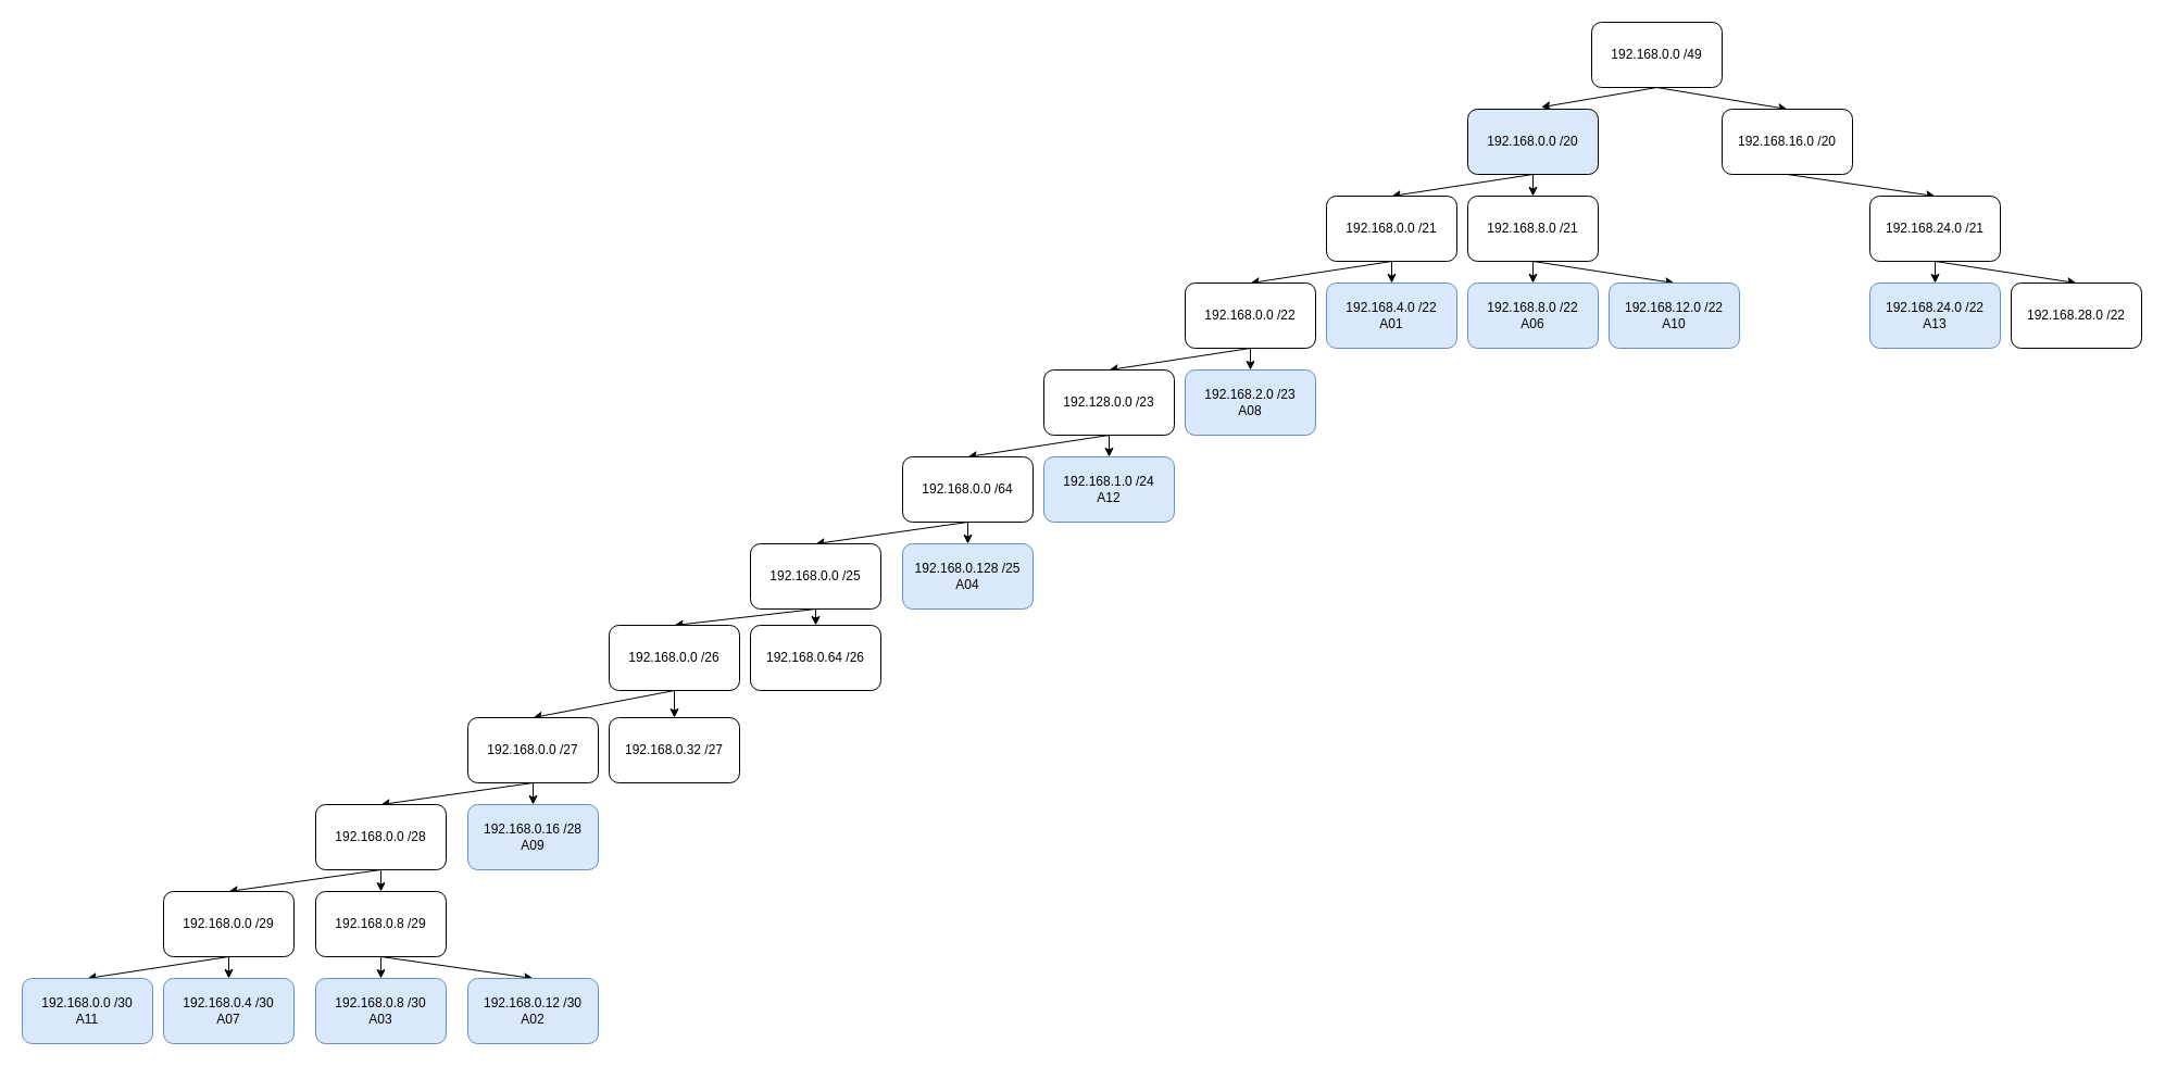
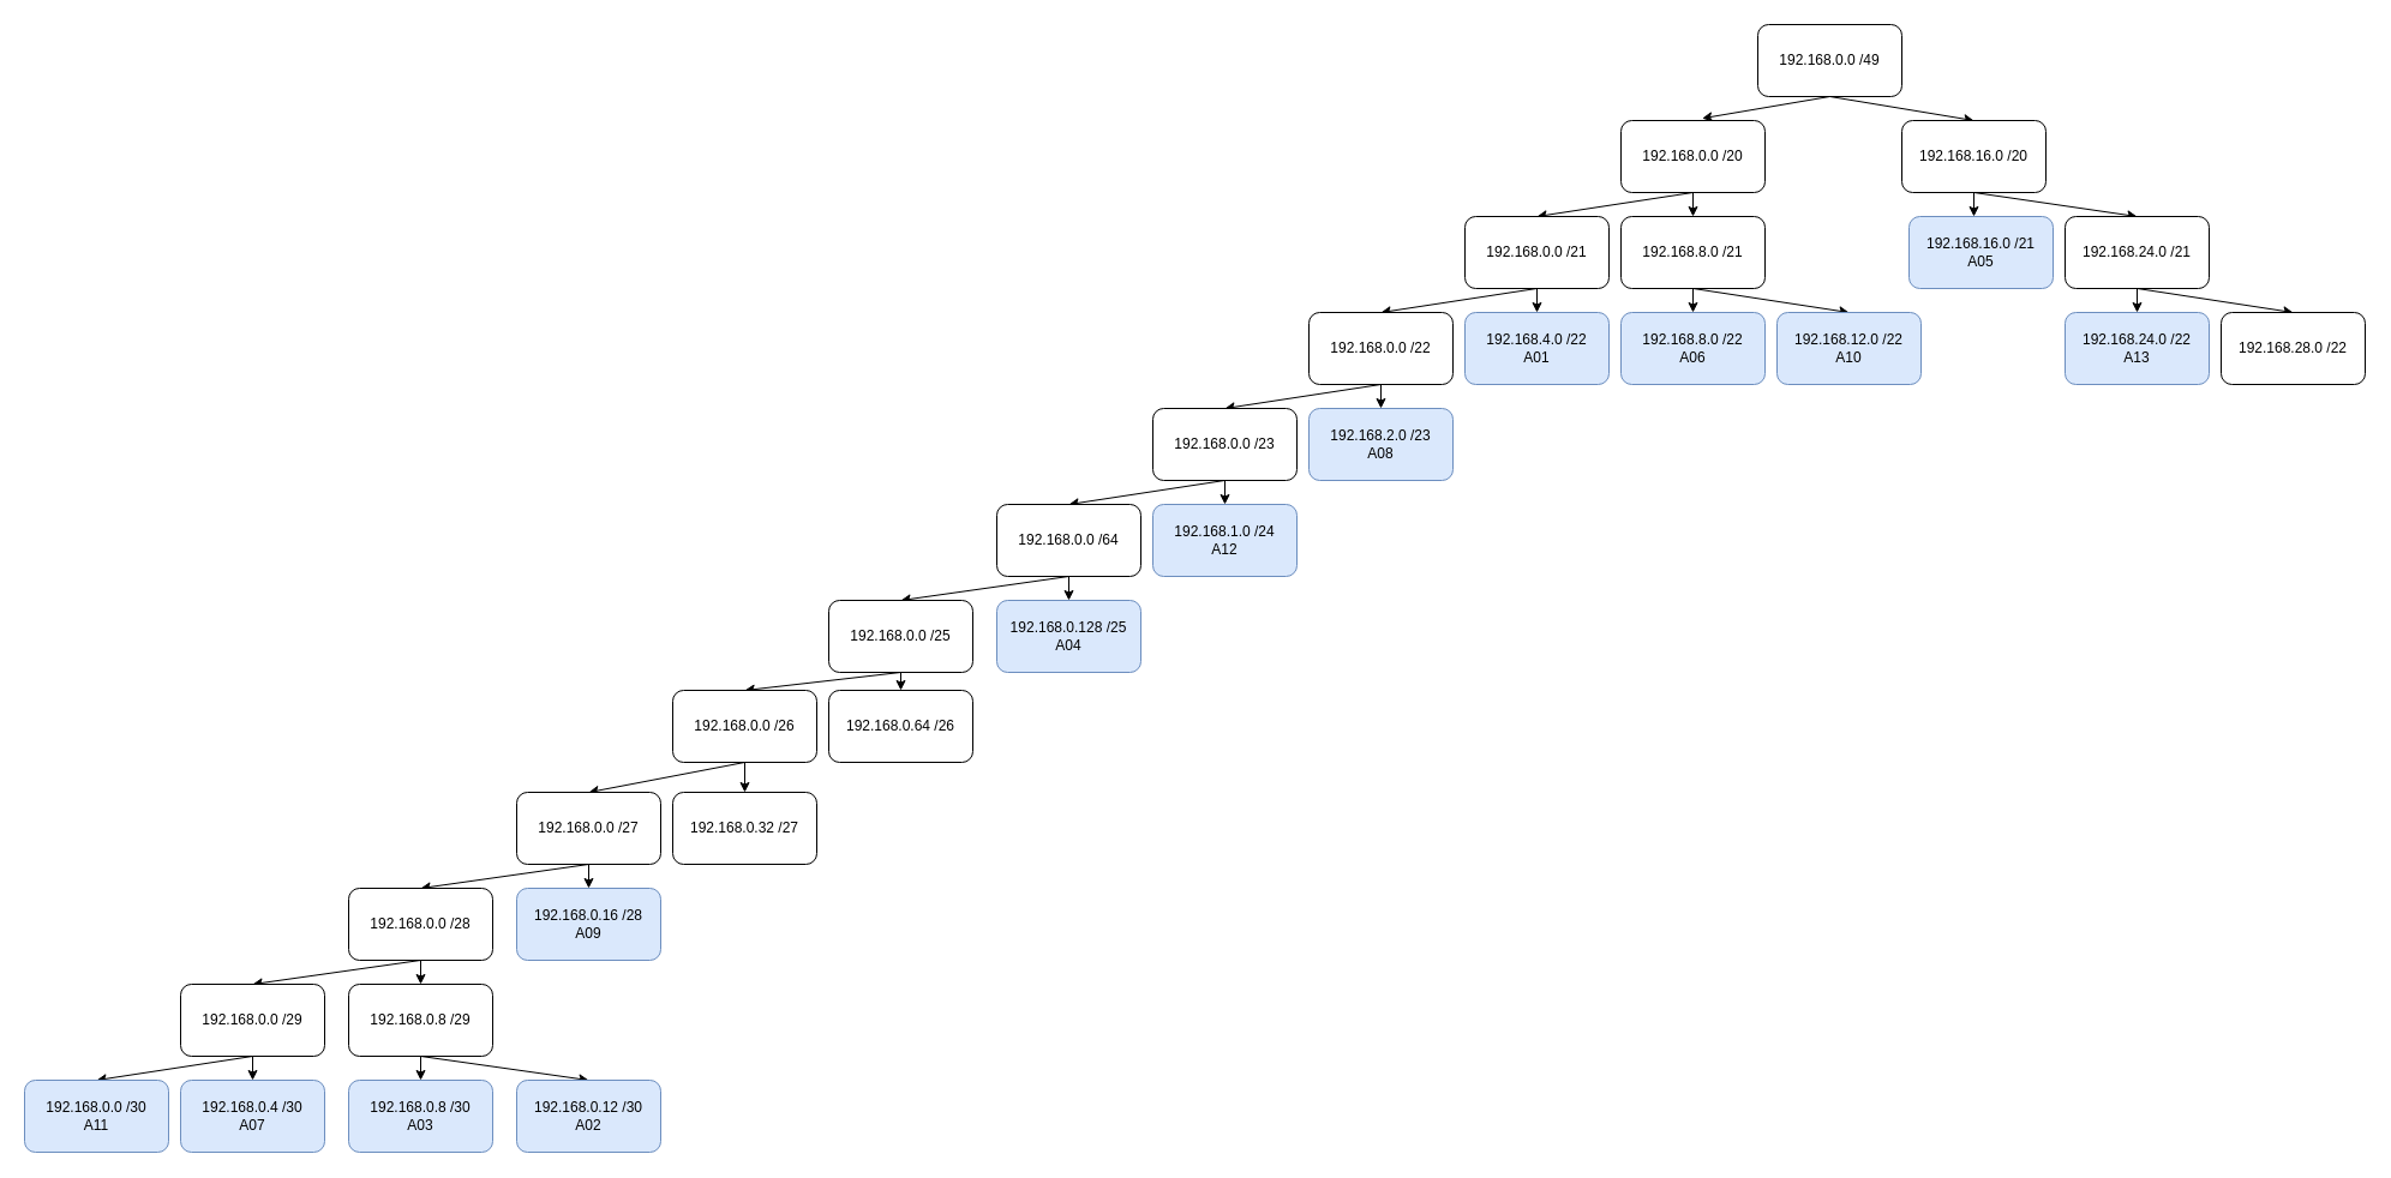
  <mxCell id="0" />
  <mxCell id="1" parent="0" />
  <mxCell id="2" style="rounded=0;orthogonalLoop=1;jettySize=auto;html=1;exitX=0.5;exitY=1;exitDx=0;exitDy=0;entryX=0.563;entryY=-0.03;entryDx=0;entryDy=0;entryPerimeter=0;" parent="1" source="4" target="7" edge="1"><mxGeometry relative="1" as="geometry" /></mxCell>
  <mxCell id="3" style="edgeStyle=none;rounded=0;orthogonalLoop=1;jettySize=auto;html=1;exitX=0.5;exitY=1;exitDx=0;exitDy=0;entryX=0.5;entryY=0;entryDx=0;entryDy=0;strokeColor=#000000;" parent="1" source="4" target="10" edge="1"><mxGeometry relative="1" as="geometry" /></mxCell>
  <mxCell id="4" value="192.168.0.0 /49" style="rounded=1;whiteSpace=wrap;html=1;" parent="1" vertex="1"><mxGeometry x="1464" width="120" height="60" as="geometry" y="20" /></mxCell>
  <mxCell id="5" style="edgeStyle=none;rounded=0;orthogonalLoop=1;jettySize=auto;html=1;exitX=0.5;exitY=1;exitDx=0;exitDy=0;entryX=0.5;entryY=0;entryDx=0;entryDy=0;strokeColor=#000000;" parent="1" source="7" target="16" edge="1"><mxGeometry relative="1" as="geometry" /></mxCell>
  <mxCell id="6" style="edgeStyle=none;rounded=0;orthogonalLoop=1;jettySize=auto;html=1;exitX=0.5;exitY=1;exitDx=0;exitDy=0;entryX=0.5;entryY=0;entryDx=0;entryDy=0;strokeColor=#000000;" parent="1" source="7" target="13" edge="1"><mxGeometry relative="1" as="geometry" /></mxCell>
- <mxCell id="7" value="192.168.0.0 /20" style="rounded=1;whiteSpace=wrap;html=1;fillColor=#dae8fc;" parent="1" vertex="1"><mxGeometry x="1350" y="100" width="120" height="60" as="geometry" /></mxCell>
+ <mxCell id="7" value="192.168.0.0 /20" style="rounded=1;whiteSpace=wrap;html=1;" parent="1" vertex="1"><mxGeometry x="1350" y="100" width="120" height="60" as="geometry" /></mxCell>
+ <mxCell id="8" style="edgeStyle=none;rounded=0;orthogonalLoop=1;jettySize=auto;html=1;exitX=0.5;exitY=1;exitDx=0;exitDy=0;entryX=0.45;entryY=0;entryDx=0;entryDy=0;entryPerimeter=0;strokeColor=#000000;" parent="1" source="10" target="17" edge="1"><mxGeometry relative="1" as="geometry" /></mxCell>
  <mxCell id="9" style="edgeStyle=none;rounded=0;orthogonalLoop=1;jettySize=auto;html=1;exitX=0.5;exitY=1;exitDx=0;exitDy=0;entryX=0.5;entryY=0;entryDx=0;entryDy=0;strokeColor=#000000;" parent="1" source="10" target="20" edge="1"><mxGeometry relative="1" as="geometry" /></mxCell>
  <mxCell id="10" value="192.168.16.0 /20" style="rounded=1;whiteSpace=wrap;html=1;" parent="1" vertex="1"><mxGeometry x="1584" y="100" width="120" height="60" as="geometry" /></mxCell>
  <mxCell id="11" style="edgeStyle=none;rounded=0;orthogonalLoop=1;jettySize=auto;html=1;exitX=0.5;exitY=1;exitDx=0;exitDy=0;entryX=0.5;entryY=0;entryDx=0;entryDy=0;strokeColor=#000000;" parent="1" source="13" target="21" edge="1"><mxGeometry relative="1" as="geometry" /></mxCell>
  <mxCell id="12" style="edgeStyle=none;rounded=0;orthogonalLoop=1;jettySize=auto;html=1;exitX=0.5;exitY=1;exitDx=0;exitDy=0;entryX=0.5;entryY=0;entryDx=0;entryDy=0;strokeColor=#000000;" parent="1" source="13" target="24" edge="1"><mxGeometry relative="1" as="geometry" /></mxCell>
  <mxCell id="13" value="192.168.0.0 /21" style="rounded=1;whiteSpace=wrap;html=1;" parent="1" vertex="1"><mxGeometry x="1220" y="180" width="120" height="60" as="geometry" /></mxCell>
  <mxCell id="14" style="edgeStyle=none;rounded=0;orthogonalLoop=1;jettySize=auto;html=1;exitX=0.5;exitY=1;exitDx=0;exitDy=0;entryX=0.5;entryY=0;entryDx=0;entryDy=0;strokeColor=#000000;" parent="1" source="16" target="59" edge="1"><mxGeometry relative="1" as="geometry" /></mxCell>
  <mxCell id="15" style="edgeStyle=none;rounded=0;orthogonalLoop=1;jettySize=auto;html=1;exitX=0.5;exitY=1;exitDx=0;exitDy=0;entryX=0.5;entryY=0;entryDx=0;entryDy=0;strokeColor=#000000;" parent="1" source="16" target="60" edge="1"><mxGeometry relative="1" as="geometry" /></mxCell>
  <mxCell id="16" value="192.168.8.0 /21" style="rounded=1;whiteSpace=wrap;html=1;" parent="1" vertex="1"><mxGeometry x="1350" y="180" width="120" height="60" as="geometry" /></mxCell>
+ <mxCell id="17" value="192.168.16.0 /21&lt;br&gt;A05" style="rounded=1;whiteSpace=wrap;html=1;fillColor=#dae8fc;strokeColor=#6c8ebf;" parent="1" vertex="1"><mxGeometry x="1590" y="180" width="120" height="60" as="geometry" /></mxCell>
  <mxCell id="18" style="edgeStyle=none;rounded=0;orthogonalLoop=1;jettySize=auto;html=1;exitX=0.5;exitY=1;exitDx=0;exitDy=0;strokeColor=#000000;" parent="1" source="20" target="61" edge="1"><mxGeometry relative="1" as="geometry" /></mxCell>
  <mxCell id="19" style="edgeStyle=none;rounded=0;orthogonalLoop=1;jettySize=auto;html=1;exitX=0.5;exitY=1;exitDx=0;exitDy=0;entryX=0.5;entryY=0;entryDx=0;entryDy=0;strokeColor=#000000;" parent="1" source="20" target="62" edge="1"><mxGeometry relative="1" as="geometry" /></mxCell>
  <mxCell id="20" value="192.168.24.0 /21" style="rounded=1;whiteSpace=wrap;html=1;" parent="1" vertex="1"><mxGeometry x="1720" y="180" width="120" height="60" as="geometry" /></mxCell>
  <mxCell id="21" value="192.168.4.0 /22&lt;br&gt;A01" style="rounded=1;whiteSpace=wrap;html=1;fillColor=#dae8fc;strokeColor=#6c8ebf;" parent="1" vertex="1"><mxGeometry x="1220" y="260" width="120" height="60" as="geometry" /></mxCell>
  <mxCell id="22" style="edgeStyle=none;rounded=0;orthogonalLoop=1;jettySize=auto;html=1;exitX=0.5;exitY=1;exitDx=0;exitDy=0;entryX=0.5;entryY=0;entryDx=0;entryDy=0;strokeColor=#000000;" parent="1" source="24" target="25" edge="1"><mxGeometry relative="1" as="geometry" /></mxCell>
  <mxCell id="23" style="edgeStyle=none;rounded=0;orthogonalLoop=1;jettySize=auto;html=1;exitX=0.5;exitY=1;exitDx=0;exitDy=0;entryX=0.5;entryY=0;entryDx=0;entryDy=0;strokeColor=#000000;" parent="1" source="24" target="28" edge="1"><mxGeometry relative="1" as="geometry" /></mxCell>
  <mxCell id="24" value="192.168.0.0 /22" style="rounded=1;whiteSpace=wrap;html=1;" parent="1" vertex="1"><mxGeometry x="1090" y="260" width="120" height="60" as="geometry" /></mxCell>
  <mxCell id="25" value="192.168.2.0 /23&lt;br&gt;A08" style="rounded=1;whiteSpace=wrap;html=1;fillColor=#dae8fc;strokeColor=#6c8ebf;" parent="1" vertex="1"><mxGeometry x="1090" y="340" width="120" height="60" as="geometry" /></mxCell>
  <mxCell id="26" style="edgeStyle=none;rounded=0;orthogonalLoop=1;jettySize=auto;html=1;exitX=0.5;exitY=1;exitDx=0;exitDy=0;entryX=0.5;entryY=0;entryDx=0;entryDy=0;strokeColor=#000000;" parent="1" source="28" target="29" edge="1"><mxGeometry relative="1" as="geometry" /></mxCell>
  <mxCell id="27" style="edgeStyle=none;rounded=0;orthogonalLoop=1;jettySize=auto;html=1;exitX=0.5;exitY=1;exitDx=0;exitDy=0;entryX=0.5;entryY=0;entryDx=0;entryDy=0;strokeColor=#000000;" parent="1" source="28" target="32" edge="1"><mxGeometry relative="1" as="geometry" /></mxCell>
- <mxCell id="28" value="192.128.0.0 /23" style="rounded=1;whiteSpace=wrap;html=1;" parent="1" vertex="1"><mxGeometry x="960" y="340" width="120" height="60" as="geometry" /></mxCell>
+ <mxCell id="28" value="192.168.0.0 /23" style="rounded=1;whiteSpace=wrap;html=1;" parent="1" vertex="1"><mxGeometry x="960" y="340" width="120" height="60" as="geometry" /></mxCell>
  <mxCell id="29" value="192.168.1.0 /24&lt;br&gt;A12" style="rounded=1;whiteSpace=wrap;html=1;fillColor=#dae8fc;strokeColor=#6c8ebf;" parent="1" vertex="1"><mxGeometry x="960" y="420" width="120" height="60" as="geometry" /></mxCell>
  <mxCell id="30" style="edgeStyle=none;rounded=0;orthogonalLoop=1;jettySize=auto;html=1;exitX=0.5;exitY=1;exitDx=0;exitDy=0;entryX=0.5;entryY=0;entryDx=0;entryDy=0;strokeColor=#000000;" parent="1" source="32" target="33" edge="1"><mxGeometry relative="1" as="geometry" /></mxCell>
  <mxCell id="31" style="edgeStyle=none;rounded=0;orthogonalLoop=1;jettySize=auto;html=1;exitX=0.5;exitY=1;exitDx=0;exitDy=0;entryX=0.5;entryY=0;entryDx=0;entryDy=0;strokeColor=#000000;" parent="1" source="32" target="36" edge="1"><mxGeometry relative="1" as="geometry" /></mxCell>
  <mxCell id="32" value="192.168.0.0 /64" style="rounded=1;whiteSpace=wrap;html=1;" parent="1" vertex="1"><mxGeometry x="830" y="420" width="120" height="60" as="geometry" /></mxCell>
  <mxCell id="33" value="192.168.0.128 /25&lt;br&gt;A04" style="rounded=1;whiteSpace=wrap;html=1;fillColor=#dae8fc;strokeColor=#6c8ebf;" parent="1" vertex="1"><mxGeometry x="830" y="500" width="120" height="60" as="geometry" /></mxCell>
  <mxCell id="34" style="edgeStyle=none;rounded=0;orthogonalLoop=1;jettySize=auto;html=1;exitX=0.5;exitY=1;exitDx=0;exitDy=0;entryX=0.5;entryY=0;entryDx=0;entryDy=0;strokeColor=#000000;" parent="1" source="36" target="37" edge="1"><mxGeometry relative="1" as="geometry" /></mxCell>
  <mxCell id="35" style="edgeStyle=none;rounded=0;orthogonalLoop=1;jettySize=auto;html=1;exitX=0.5;exitY=1;exitDx=0;exitDy=0;entryX=0.5;entryY=0;entryDx=0;entryDy=0;strokeColor=#000000;" parent="1" source="36" target="40" edge="1"><mxGeometry relative="1" as="geometry" /></mxCell>
  <mxCell id="36" value="192.168.0.0 /25" style="rounded=1;whiteSpace=wrap;html=1;" parent="1" vertex="1"><mxGeometry x="690" y="500" width="120" height="60" as="geometry" /></mxCell>
  <mxCell id="37" value="192.168.0.64 /26" style="rounded=1;whiteSpace=wrap;html=1;" parent="1" vertex="1"><mxGeometry x="690" y="575" width="120" height="60" as="geometry" /></mxCell>
  <mxCell id="38" style="edgeStyle=none;rounded=0;orthogonalLoop=1;jettySize=auto;html=1;exitX=0.5;exitY=1;exitDx=0;exitDy=0;strokeColor=#000000;" parent="1" source="40" target="41" edge="1"><mxGeometry relative="1" as="geometry" /></mxCell>
  <mxCell id="39" style="edgeStyle=none;rounded=0;orthogonalLoop=1;jettySize=auto;html=1;exitX=0.5;exitY=1;exitDx=0;exitDy=0;entryX=0.5;entryY=0;entryDx=0;entryDy=0;strokeColor=#000000;" parent="1" source="40" target="44" edge="1"><mxGeometry relative="1" as="geometry" /></mxCell>
  <mxCell id="40" value="192.168.0.0 /26" style="rounded=1;whiteSpace=wrap;html=1;" parent="1" vertex="1"><mxGeometry x="560" y="575" width="120" height="60" as="geometry" /></mxCell>
  <mxCell id="41" value="192.168.0.32 /27" style="rounded=1;whiteSpace=wrap;html=1;" parent="1" vertex="1"><mxGeometry x="560" y="660" width="120" height="60" as="geometry" /></mxCell>
  <mxCell id="42" style="edgeStyle=none;rounded=0;orthogonalLoop=1;jettySize=auto;html=1;exitX=0.5;exitY=1;exitDx=0;exitDy=0;entryX=0.5;entryY=0;entryDx=0;entryDy=0;strokeColor=#000000;" parent="1" source="44" target="45" edge="1"><mxGeometry relative="1" as="geometry" /></mxCell>
  <mxCell id="43" style="edgeStyle=none;rounded=0;orthogonalLoop=1;jettySize=auto;html=1;exitX=0.5;exitY=1;exitDx=0;exitDy=0;entryX=0.5;entryY=0;entryDx=0;entryDy=0;strokeColor=#000000;" parent="1" source="44" target="48" edge="1"><mxGeometry relative="1" as="geometry" /></mxCell>
  <mxCell id="44" value="192.168.0.0 /27" style="rounded=1;whiteSpace=wrap;html=1;" parent="1" vertex="1"><mxGeometry x="430" y="660" width="120" height="60" as="geometry" /></mxCell>
  <mxCell id="45" value="192.168.0.16 /28&lt;br&gt;A09" style="rounded=1;whiteSpace=wrap;html=1;fillColor=#dae8fc;strokeColor=#6c8ebf;" parent="1" vertex="1"><mxGeometry x="430" y="740" width="120" height="60" as="geometry" /></mxCell>
  <mxCell id="46" style="edgeStyle=none;rounded=0;orthogonalLoop=1;jettySize=auto;html=1;exitX=0.5;exitY=1;exitDx=0;exitDy=0;entryX=0.5;entryY=0;entryDx=0;entryDy=0;strokeColor=#000000;" parent="1" source="48" target="51" edge="1"><mxGeometry relative="1" as="geometry" /></mxCell>
  <mxCell id="47" style="edgeStyle=none;rounded=0;orthogonalLoop=1;jettySize=auto;html=1;exitX=0.5;exitY=1;exitDx=0;exitDy=0;entryX=0.5;entryY=0;entryDx=0;entryDy=0;strokeColor=#000000;" parent="1" source="48" target="54" edge="1"><mxGeometry relative="1" as="geometry" /></mxCell>
  <mxCell id="48" value="192.168.0.0 /28" style="rounded=1;whiteSpace=wrap;html=1;" parent="1" vertex="1"><mxGeometry x="290" y="740" width="120" height="60" as="geometry" /></mxCell>
  <mxCell id="49" style="edgeStyle=none;rounded=0;orthogonalLoop=1;jettySize=auto;html=1;exitX=0.5;exitY=1;exitDx=0;exitDy=0;entryX=0.5;entryY=0;entryDx=0;entryDy=0;strokeColor=#000000;" parent="1" source="51" target="57" edge="1"><mxGeometry relative="1" as="geometry" /></mxCell>
  <mxCell id="50" style="edgeStyle=none;rounded=0;orthogonalLoop=1;jettySize=auto;html=1;exitX=0.5;exitY=1;exitDx=0;exitDy=0;entryX=0.5;entryY=0;entryDx=0;entryDy=0;strokeColor=#000000;" parent="1" source="51" target="58" edge="1"><mxGeometry relative="1" as="geometry" /></mxCell>
  <mxCell id="51" value="192.168.0.8 /29" style="rounded=1;whiteSpace=wrap;html=1;" parent="1" vertex="1"><mxGeometry x="290" y="820" width="120" height="60" as="geometry" /></mxCell>
  <mxCell id="52" style="edgeStyle=none;rounded=0;orthogonalLoop=1;jettySize=auto;html=1;exitX=0.5;exitY=1;exitDx=0;exitDy=0;entryX=0.5;entryY=0;entryDx=0;entryDy=0;strokeColor=#000000;" parent="1" source="54" target="55" edge="1"><mxGeometry relative="1" as="geometry" /></mxCell>
  <mxCell id="53" style="edgeStyle=none;rounded=0;orthogonalLoop=1;jettySize=auto;html=1;exitX=0.5;exitY=1;exitDx=0;exitDy=0;entryX=0.5;entryY=0;entryDx=0;entryDy=0;strokeColor=#000000;" parent="1" source="54" target="56" edge="1"><mxGeometry relative="1" as="geometry" /></mxCell>
  <mxCell id="54" value="192.168.0.0 /29" style="rounded=1;whiteSpace=wrap;html=1;" parent="1" vertex="1"><mxGeometry x="150" y="820" width="120" height="60" as="geometry" /></mxCell>
  <mxCell id="55" value="192.168.0.4 /30&lt;br&gt;A07" style="rounded=1;whiteSpace=wrap;html=1;fillColor=#dae8fc;strokeColor=#6c8ebf;" parent="1" vertex="1"><mxGeometry x="150" y="900" width="120" height="60" as="geometry" /></mxCell>
  <mxCell id="56" value="192.168.0.0 /30&lt;br&gt;A11" style="rounded=1;whiteSpace=wrap;html=1;fillColor=#dae8fc;strokeColor=#6c8ebf;" parent="1" vertex="1"><mxGeometry x="20" y="900" width="120" height="60" as="geometry" /></mxCell>
  <mxCell id="57" value="192.168.0.8 /30&lt;br&gt;A03" style="rounded=1;whiteSpace=wrap;html=1;fillColor=#dae8fc;strokeColor=#6c8ebf;" parent="1" vertex="1"><mxGeometry x="290" y="900" width="120" height="60" as="geometry" /></mxCell>
  <mxCell id="58" value="192.168.0.12 /30&lt;br&gt;A02" style="rounded=1;whiteSpace=wrap;html=1;fillColor=#dae8fc;strokeColor=#6c8ebf;" parent="1" vertex="1"><mxGeometry x="430" y="900" width="120" height="60" as="geometry" /></mxCell>
  <mxCell id="59" value="192.168.8.0 /22&lt;br&gt;A06" style="rounded=1;whiteSpace=wrap;html=1;fillColor=#dae8fc;strokeColor=#6c8ebf;" parent="1" vertex="1"><mxGeometry x="1350" y="260" width="120" height="60" as="geometry" /></mxCell>
  <mxCell id="60" value="192.168.12.0 /22&lt;br&gt;A10" style="rounded=1;whiteSpace=wrap;html=1;fillColor=#dae8fc;strokeColor=#6c8ebf;" parent="1" vertex="1"><mxGeometry x="1480" y="260" width="120" height="60" as="geometry" /></mxCell>
  <mxCell id="61" value="192.168.24.0 /22&lt;br&gt;A13" style="rounded=1;whiteSpace=wrap;html=1;fillColor=#dae8fc;strokeColor=#6c8ebf;" parent="1" vertex="1"><mxGeometry x="1720" y="260" width="120" height="60" as="geometry" /></mxCell>
  <mxCell id="62" value="192.168.28.0 /22" style="rounded=1;whiteSpace=wrap;html=1;" parent="1" vertex="1"><mxGeometry x="1850" y="260" width="120" height="60" as="geometry" /></mxCell>
